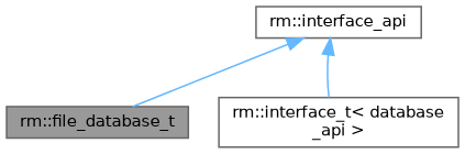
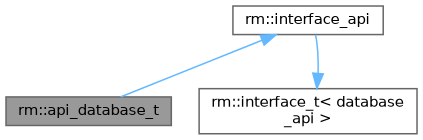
  digraph {
    node [color=gray40 fillcolor=white fontname=Helvetica fontsize=10 shape=box style=filled]
    edge [color=steelblue1 dir=back fontname=Helvetica fontsize=10 labelfontname=Helvetica labelfontsize=10 style=solid]
-   n1 [fillcolor=grey60 fontcolor=black height=0.2 label="rm::file_database_t" width=0.4]
+   n1 [fillcolor=grey60 fontcolor=black height=0.2 label="rm::api_database_t" width=0.4]
    n2 [height=0.2 label="rm::interface_api" width=0.4]
    n3 [height=0.2 label="rm::interface_t\< database\l_api \>" width=0.4]
    n2 -> n1
-   n2 -> n3
+   n3 -> n2
  }
